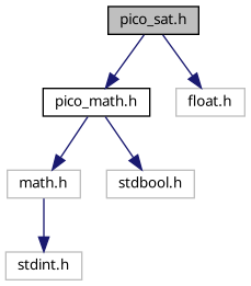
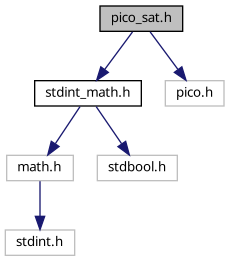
  digraph {
    fontname="Noto Sans"
    node [color=grey75 fillcolor=white fontname="Noto Sans" fontsize=10 shape=record style=filled]
    edge [color=midnightblue fontname="Noto Sans" fontsize=10 labelfontname=Helvetica labelfontsize=10 style=solid]
    n1 [color=black fillcolor=grey75 fontcolor=black height=0.2 label="pico_sat.h" width=0.4]
-   n2 [color=black height=0.2 label="pico_math.h" width=0.4]
-   n3 [height=0.2 label="float.h" width=0.4]
+   n2 [color=black height=0.2 label="stdint_math.h" width=0.4]
+   n3 [height=0.2 label="pico.h" width=0.4]
    n4 [height=0.2 label="math.h" width=0.4]
    n5 [height=0.2 label="stdbool.h" width=0.4]
    n6 [height=0.2 label="stdint.h" width=0.4]
    n1 -> n2
    n1 -> n3
    n2 -> n4
    n2 -> n5
    n4 -> n6
  }
